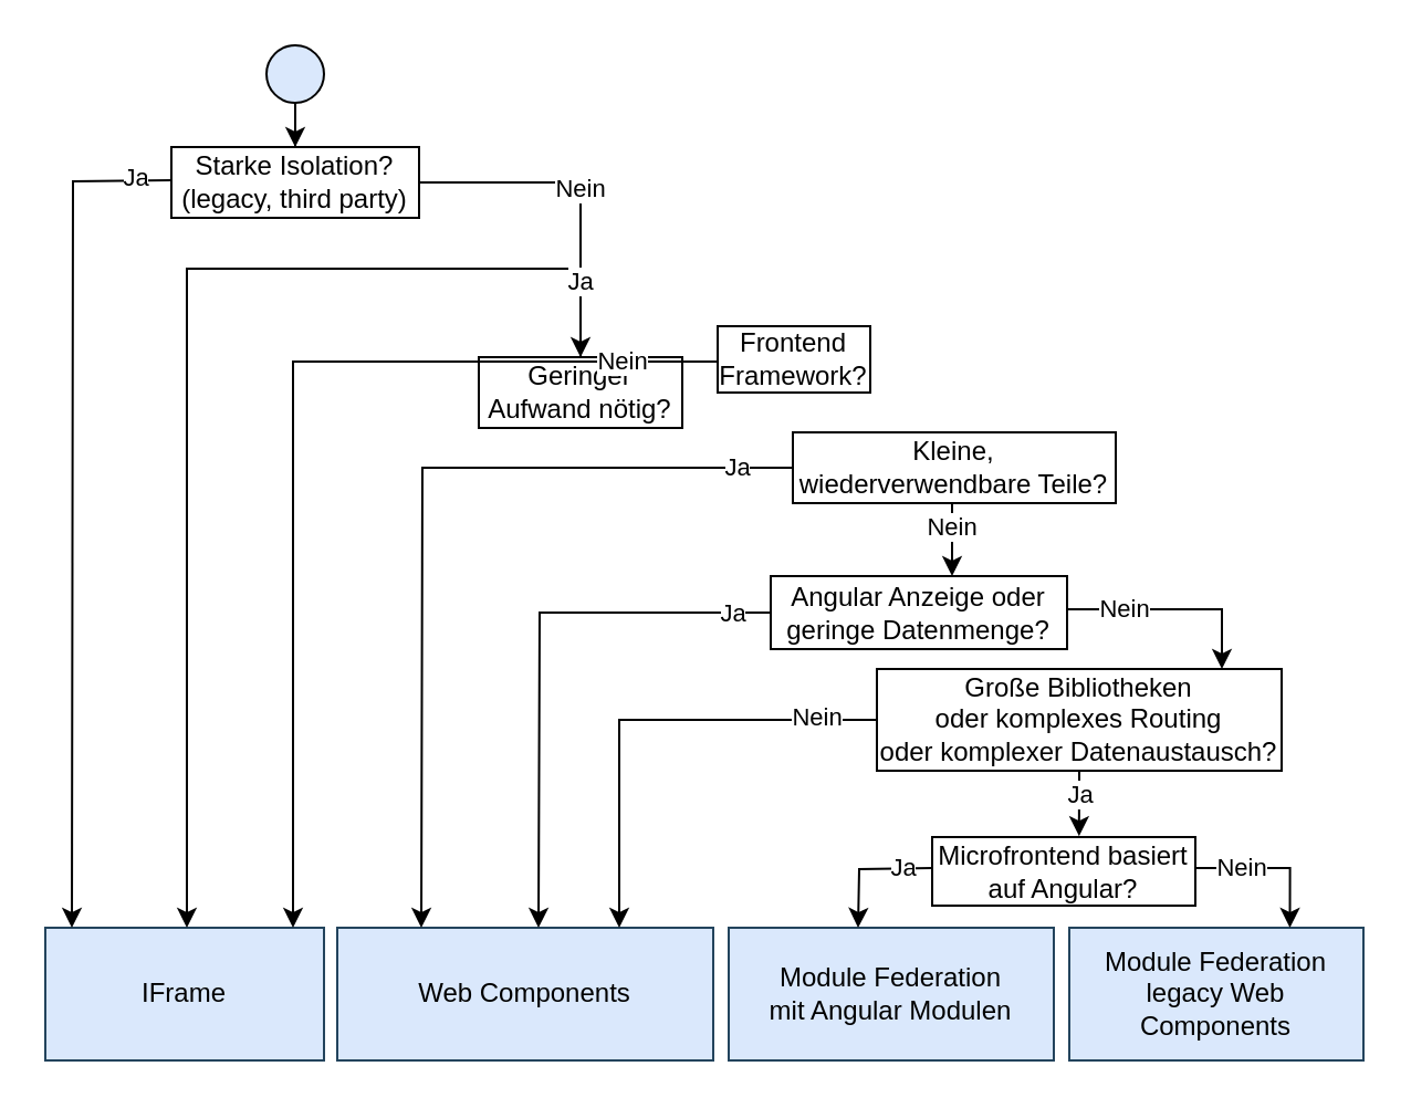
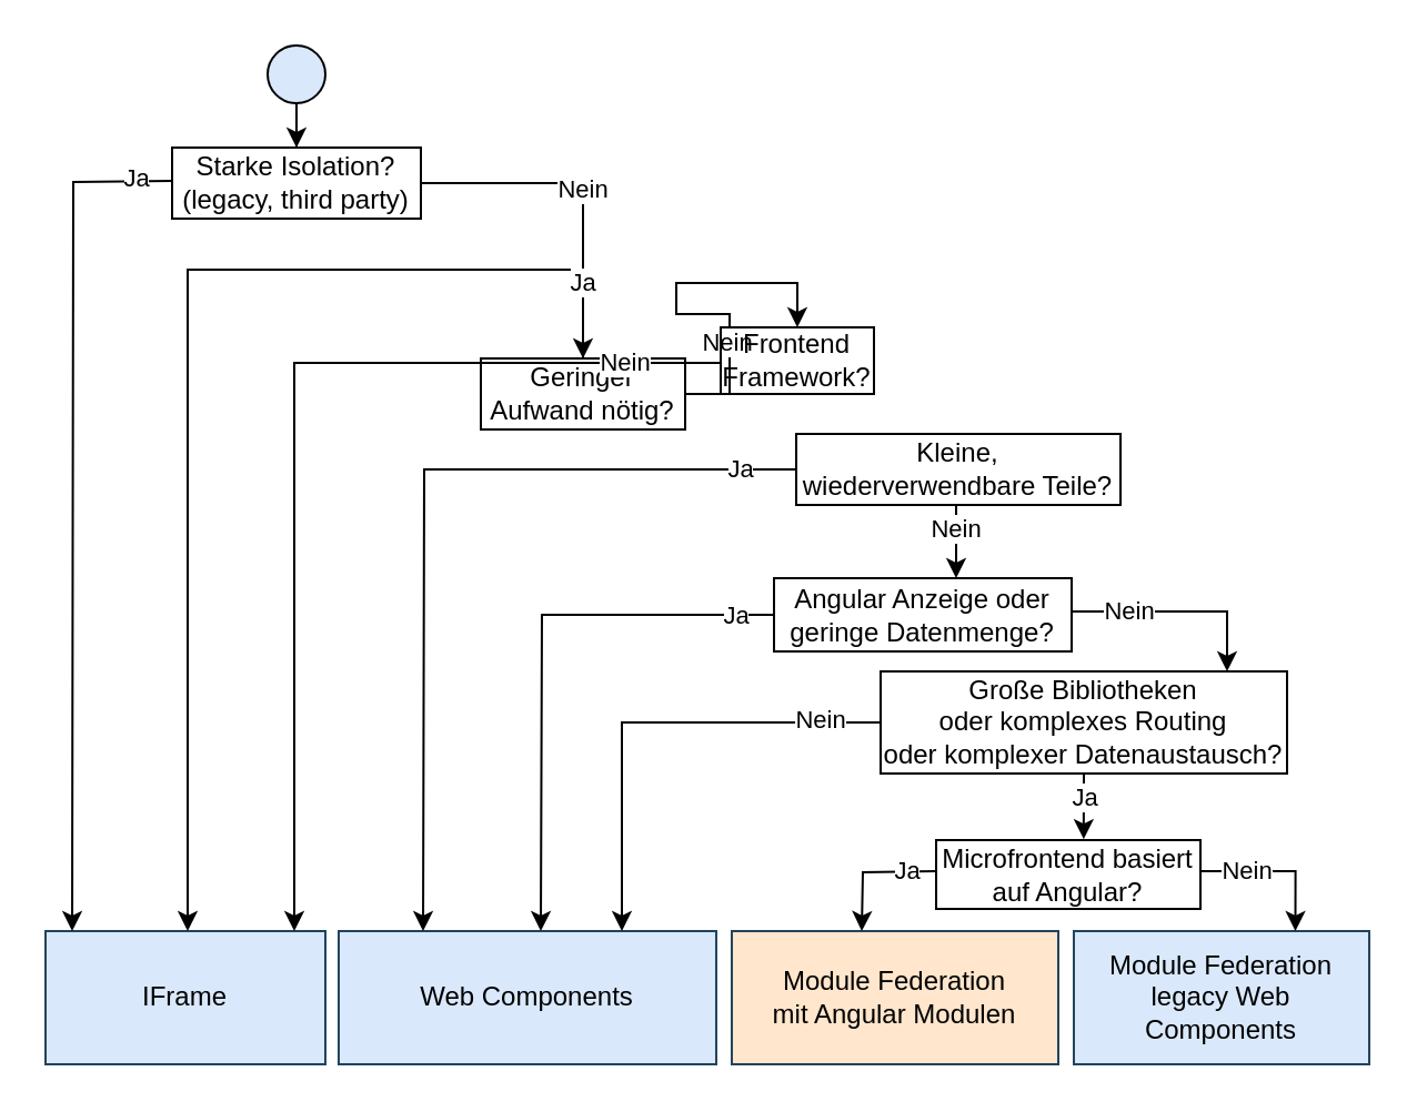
  <mxCell id="0" />
  <mxCell id="1" parent="0" />
  <mxCell id="2" value="Nein" style="edgeStyle=orthogonalEdgeStyle;rounded=0;orthogonalLoop=1;jettySize=auto;html=1;" edge="1" parent="1" source="3" target="5"><mxGeometry relative="1" as="geometry" /></mxCell>
  <mxCell id="3" value="Starke Isolation?&lt;br&gt;(legacy, third party)" style="text;html=1;strokeColor=default;fillColor=none;align=center;verticalAlign=middle;whiteSpace=wrap;rounded=0;" vertex="1" parent="1"><mxGeometry x="77" y="66" width="112" height="32" as="geometry" /></mxCell>
+ <mxCell id="4" value="Nein" style="edgeStyle=orthogonalEdgeStyle;rounded=0;orthogonalLoop=1;jettySize=auto;html=1;entryX=0.5;entryY=0;entryDx=0;entryDy=0;exitX=1;exitY=0.5;exitDx=0;exitDy=0;" edge="1" parent="1" source="5" target="6"><mxGeometry x="-0.491" y="1" relative="1" as="geometry"><mxPoint as="offset" /></mxGeometry></mxCell>
  <mxCell id="5" value="Geringer Aufwand nötig?" style="text;html=1;strokeColor=default;fillColor=none;align=center;verticalAlign=middle;whiteSpace=wrap;rounded=0;" vertex="1" parent="1"><mxGeometry x="216" y="161" width="92" height="32" as="geometry" /></mxCell>
  <mxCell id="6" value="Frontend Framework?" style="text;html=1;strokeColor=default;fillColor=none;align=center;verticalAlign=middle;whiteSpace=wrap;rounded=0;" vertex="1" parent="1"><mxGeometry x="324" y="147" width="69" height="30" as="geometry" /></mxCell>
  <mxCell id="7" value="IFrame" style="rounded=0;whiteSpace=wrap;html=1;fillColor=#DAE8FC;strokeColor=#23445d;" vertex="1" parent="1"><mxGeometry x="20" y="419" width="126" height="60" as="geometry" /></mxCell>
  <mxCell id="8" value="Ja" style="edgeStyle=orthogonalEdgeStyle;rounded=0;orthogonalLoop=1;jettySize=auto;html=1;exitX=0;exitY=0.5;exitDx=0;exitDy=0;" edge="1" parent="1"><mxGeometry x="-0.916" y="-1" relative="1" as="geometry"><mxPoint x="32" y="419" as="targetPoint" /><mxPoint x="77" y="81" as="sourcePoint" /><mxPoint as="offset" /></mxGeometry></mxCell>
  <mxCell id="9" value="Nein" style="edgeStyle=orthogonalEdgeStyle;rounded=0;orthogonalLoop=1;jettySize=auto;html=1;exitX=0;exitY=0.5;exitDx=0;exitDy=0;" edge="1" parent="1"><mxGeometry x="-0.804" relative="1" as="geometry"><Array as="points"><mxPoint x="132" y="163" /></Array><mxPoint x="132" y="419" as="targetPoint" /><mxPoint x="324" y="162" as="sourcePoint" /><mxPoint as="offset" /></mxGeometry></mxCell>
  <mxCell id="10" value="Web Components" style="rounded=0;whiteSpace=wrap;html=1;fillColor=#DAE8FC;strokeColor=#23445d;" vertex="1" parent="1"><mxGeometry x="152" y="419" width="170" height="60" as="geometry" /></mxCell>
- <mxCell id="11" value="Module Federation&lt;br&gt;mit Angular Modulen" style="rounded=0;whiteSpace=wrap;html=1;fillColor=#DAE8FC;strokeColor=#23445d;" vertex="1" parent="1"><mxGeometry x="329" y="419" width="147" height="60" as="geometry" /></mxCell>
+ <mxCell id="11" value="Module Federation&lt;br&gt;mit Angular Modulen" style="rounded=0;whiteSpace=wrap;html=1;fillColor=#ffe6cc;strokeColor=#23445d;" vertex="1" parent="1"><mxGeometry x="329" y="419" width="147" height="60" as="geometry" /></mxCell>
  <mxCell id="12" value="Module Federation&lt;br&gt;legacy Web Components" style="rounded=0;whiteSpace=wrap;html=1;fillColor=#DAE8FC;strokeColor=#23445d;" vertex="1" parent="1"><mxGeometry x="483" y="419" width="133" height="60" as="geometry" /></mxCell>
  <mxCell id="13" value="Nein" style="edgeStyle=orthogonalEdgeStyle;rounded=0;orthogonalLoop=1;jettySize=auto;html=1;entryX=0.619;entryY=-0.061;entryDx=0;entryDy=0;entryPerimeter=0;exitX=0.5;exitY=1;exitDx=0;exitDy=0;" edge="1" parent="1" source="14"><mxGeometry x="-0.294" relative="1" as="geometry"><mxPoint as="offset" /><mxPoint x="431" y="228" as="sourcePoint" /><mxPoint x="430" y="260" as="targetPoint" /></mxGeometry></mxCell>
  <mxCell id="14" value="Kleine, wiederverwendbare Teile?" style="text;html=1;strokeColor=default;fillColor=none;align=center;verticalAlign=middle;whiteSpace=wrap;rounded=0;" vertex="1" parent="1"><mxGeometry x="358" y="195" width="146" height="32" as="geometry" /></mxCell>
  <mxCell id="15" value="Angular Anzeige oder geringe Datenmenge?" style="text;html=1;strokeColor=default;fillColor=none;align=center;verticalAlign=middle;whiteSpace=wrap;rounded=0;" vertex="1" parent="1"><mxGeometry x="348" y="260" width="134" height="33" as="geometry" /></mxCell>
  <mxCell id="16" value="Ja" style="edgeStyle=orthogonalEdgeStyle;rounded=0;orthogonalLoop=1;jettySize=auto;html=1;" edge="1" parent="1" source="14"><mxGeometry x="-0.867" relative="1" as="geometry"><mxPoint as="offset" /><mxPoint x="458" y="166" as="sourcePoint" /><mxPoint x="190" y="419" as="targetPoint" /></mxGeometry></mxCell>
  <mxCell id="17" value="Ja" style="edgeStyle=orthogonalEdgeStyle;rounded=0;orthogonalLoop=1;jettySize=auto;html=1;exitX=0;exitY=0.5;exitDx=0;exitDy=0;" edge="1" parent="1" source="15"><mxGeometry x="-0.863" relative="1" as="geometry"><mxPoint as="offset" /><mxPoint x="511" y="212" as="sourcePoint" /><mxPoint x="243" y="419" as="targetPoint" /></mxGeometry></mxCell>
  <mxCell id="18" value="Ja" style="edgeStyle=orthogonalEdgeStyle;rounded=0;orthogonalLoop=1;jettySize=auto;html=1;entryX=0.558;entryY=-0.046;entryDx=0;entryDy=0;entryPerimeter=0;exitX=0.5;exitY=1;exitDx=0;exitDy=0;" edge="1" parent="1" source="19"><mxGeometry x="-0.252" y="1" relative="1" as="geometry"><mxPoint x="487.524" y="353" as="sourcePoint" /><mxPoint x="487.402" y="377.574" as="targetPoint" /><mxPoint as="offset" /></mxGeometry></mxCell>
  <mxCell id="19" value="Große Bibliotheken&lt;br&gt;oder komplexes Routing &lt;br&gt;oder komplexer Datenaustausch?" style="text;html=1;strokeColor=default;fillColor=none;align=center;verticalAlign=middle;whiteSpace=wrap;rounded=0;" vertex="1" parent="1"><mxGeometry x="396" y="302" width="183" height="46" as="geometry" /></mxCell>
  <mxCell id="20" value="Microfrontend basiert auf Angular?" style="text;html=1;strokeColor=default;fillColor=none;align=center;verticalAlign=middle;whiteSpace=wrap;rounded=0;" vertex="1" parent="1"><mxGeometry x="421" y="378" width="119" height="31" as="geometry" /></mxCell>
  <mxCell id="21" value="Nein" style="edgeStyle=orthogonalEdgeStyle;rounded=0;orthogonalLoop=1;jettySize=auto;html=1;exitX=1;exitY=0.5;exitDx=0;exitDy=0;" edge="1" parent="1" source="15" target="19"><mxGeometry x="-0.444" relative="1" as="geometry"><mxPoint x="587" y="215" as="sourcePoint" /><mxPoint x="552" y="313" as="targetPoint" /><Array as="points"><mxPoint x="552" y="275" /></Array><mxPoint as="offset" /></mxGeometry></mxCell>
  <mxCell id="22" value="Ja" style="edgeStyle=orthogonalEdgeStyle;rounded=0;orthogonalLoop=1;jettySize=auto;html=1;exitX=0;exitY=0.5;exitDx=0;exitDy=0;entryX=0.5;entryY=0;entryDx=0;entryDy=0;" edge="1" parent="1"><mxGeometry x="-0.57" relative="1" as="geometry"><mxPoint x="421" y="392" as="sourcePoint" /><mxPoint x="387.5" y="419" as="targetPoint" /><mxPoint as="offset" /></mxGeometry></mxCell>
  <mxCell id="23" value="Nein" style="edgeStyle=orthogonalEdgeStyle;rounded=0;orthogonalLoop=1;jettySize=auto;html=1;exitX=1;exitY=0.5;exitDx=0;exitDy=0;entryX=0.75;entryY=0;entryDx=0;entryDy=0;" edge="1" parent="1" target="12"><mxGeometry x="-0.407" relative="1" as="geometry"><mxPoint x="540" y="392" as="sourcePoint" /><mxPoint x="568.5" y="419" as="targetPoint" /><mxPoint as="offset" /><Array as="points"><mxPoint x="583" y="392" /><mxPoint x="583" y="419" /></Array></mxGeometry></mxCell>
  <mxCell id="24" value="Nein" style="edgeStyle=orthogonalEdgeStyle;rounded=0;orthogonalLoop=1;jettySize=auto;html=1;exitX=0;exitY=0.5;exitDx=0;exitDy=0;entryX=0.75;entryY=0;entryDx=0;entryDy=0;" edge="1" parent="1" source="19" target="10"><mxGeometry x="-0.745" y="-1" relative="1" as="geometry"><mxPoint x="582" y="290" as="sourcePoint" /><mxPoint x="242" y="340" as="targetPoint" /><mxPoint as="offset" /></mxGeometry></mxCell>
  <mxCell id="25" value="Ja" style="edgeStyle=orthogonalEdgeStyle;rounded=0;orthogonalLoop=1;jettySize=auto;html=1;" edge="1" parent="1" source="5"><mxGeometry x="-0.867" relative="1" as="geometry"><mxPoint as="offset" /><mxPoint x="84" y="419" as="targetPoint" /><Array as="points"><mxPoint x="84" y="121" /></Array></mxGeometry></mxCell>
  <mxCell id="26" style="edgeStyle=orthogonalEdgeStyle;rounded=0;orthogonalLoop=1;jettySize=auto;html=1;entryX=0.5;entryY=0;entryDx=0;entryDy=0;fontColor=#000000;endSize=6;strokeColor=#000000;" edge="1" parent="1" source="27" target="3"><mxGeometry relative="1" as="geometry" /></mxCell>
  <mxCell id="27" value="" style="ellipse;whiteSpace=wrap;html=1;aspect=fixed;fontColor=#000000;strokeColor=default;fillColor=#DAE8FC;" vertex="1" parent="1"><mxGeometry x="120" y="20" width="26" height="26" as="geometry" /></mxCell>
